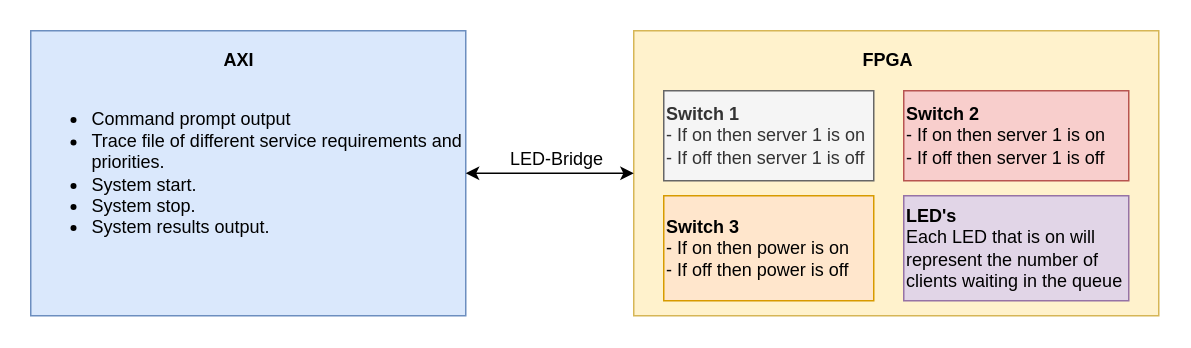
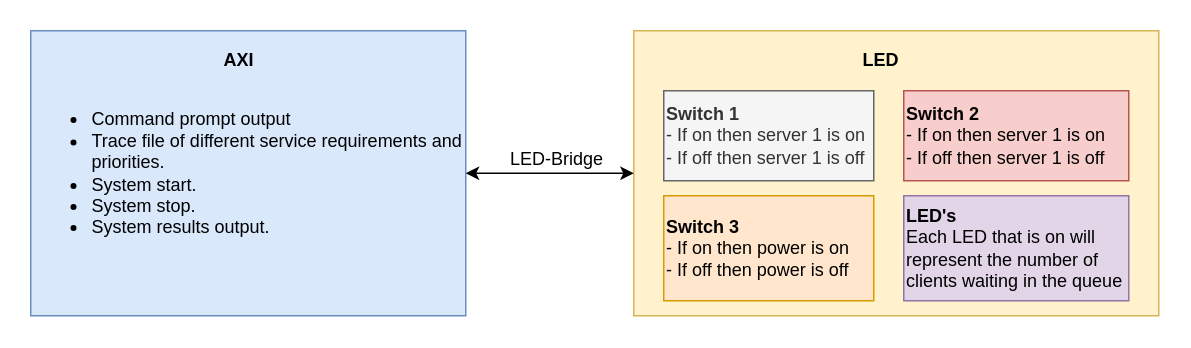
  <mxCell id="0" />
  <mxCell id="1" parent="0" />
  <mxCell id="2" value="" style="group" vertex="1" connectable="0" parent="1"><mxGeometry x="422" y="20" width="350" height="190" as="geometry" /></mxCell>
  <mxCell id="3" value="" style="rounded=0;whiteSpace=wrap;html=1;fillColor=#fff2cc;strokeColor=#d6b656;" vertex="1" parent="2"><mxGeometry width="350" height="190" as="geometry" /></mxCell>
- <mxCell id="4" value="&lt;b&gt;FPGA&lt;/b&gt;" style="text;html=1;resizable=0;points=[];autosize=1;align=left;verticalAlign=top;spacingTop=-4;" vertex="1" parent="2"><mxGeometry x="151" y="10" width="50" height="20" as="geometry" /></mxCell>
+ <mxCell id="4" value="&lt;b&gt;LED&lt;/b&gt;" style="text;html=1;resizable=0;points=[];autosize=1;align=left;verticalAlign=top;spacingTop=-4;" vertex="1" parent="2"><mxGeometry x="151" y="10" width="50" height="20" as="geometry" /></mxCell>
  <mxCell id="5" value="&lt;b&gt;Switch 1&lt;br&gt;&lt;/b&gt;- If on then server 1 is on&lt;br&gt;- If off then server 1 is off" style="rounded=0;whiteSpace=wrap;html=1;align=left;fillColor=#f5f5f5;strokeColor=#666666;fontColor=#333333;" vertex="1" parent="2"><mxGeometry x="20" y="40" width="140" height="60" as="geometry" /></mxCell>
  <mxCell id="6" value="&lt;b&gt;Switch 2&lt;br&gt;&lt;/b&gt;- If on then server 1 is on&lt;br&gt;- If off then server 1 is off" style="rounded=0;whiteSpace=wrap;html=1;align=left;fillColor=#f8cecc;strokeColor=#b85450;" vertex="1" parent="2"><mxGeometry x="180" y="40" width="150" height="60" as="geometry" /></mxCell>
  <mxCell id="7" value="&lt;b&gt;Switch 3&lt;br&gt;&lt;/b&gt;- If on then power is on&lt;br&gt;- If off then power is off" style="rounded=0;whiteSpace=wrap;html=1;align=left;fillColor=#ffe6cc;strokeColor=#d79b00;" vertex="1" parent="2"><mxGeometry x="20" y="110" width="140" height="70" as="geometry" /></mxCell>
  <mxCell id="8" value="&lt;b&gt;LED's&lt;br&gt;&lt;/b&gt;Each LED that is on will represent the number of clients waiting in the queue" style="rounded=0;whiteSpace=wrap;html=1;align=left;fillColor=#e1d5e7;strokeColor=#9673a6;" vertex="1" parent="2"><mxGeometry x="180" y="110" width="150" height="70" as="geometry" /></mxCell>
  <mxCell id="9" value="" style="group" vertex="1" connectable="0" parent="1"><mxGeometry x="20" y="20" width="290" height="190" as="geometry" /></mxCell>
  <mxCell id="10" value="&lt;ul style=&quot;text-align: left ; white-space: normal&quot;&gt;&lt;li&gt;Command prompt output&lt;/li&gt;&lt;li&gt;Trace file of different service requirements and priorities.&lt;/li&gt;&lt;li&gt;System start.&lt;/li&gt;&lt;li&gt;System stop.&lt;/li&gt;&lt;li&gt;System results output.&lt;/li&gt;&lt;/ul&gt;" style="rounded=0;whiteSpace=wrap;html=1;fillColor=#dae8fc;strokeColor=#6c8ebf;" vertex="1" parent="9"><mxGeometry width="290" height="190" as="geometry" /></mxCell>
  <mxCell id="11" value="&lt;b&gt;AXI&lt;/b&gt;" style="text;html=1;resizable=0;points=[];autosize=1;align=left;verticalAlign=top;spacingTop=-4;" vertex="1" parent="9"><mxGeometry x="127" y="10" width="40" height="20" as="geometry" /></mxCell>
  <mxCell id="12" value="" style="endArrow=classic;startArrow=classic;html=1;exitX=1;exitY=0.5;exitDx=0;exitDy=0;entryX=0;entryY=0.5;entryDx=0;entryDy=0;" edge="1" parent="1" source="10" target="3"><mxGeometry width="50" height="50" relative="1" as="geometry"><mxPoint x="332" y="140" as="sourcePoint" /><mxPoint x="382" y="90" as="targetPoint" /></mxGeometry></mxCell>
  <mxCell id="13" value="LED-Bridge" style="text;html=1;resizable=0;points=[];autosize=1;align=left;verticalAlign=top;spacingTop=-4;" vertex="1" parent="1"><mxGeometry x="338" y="96" width="70" height="20" as="geometry" /></mxCell>
